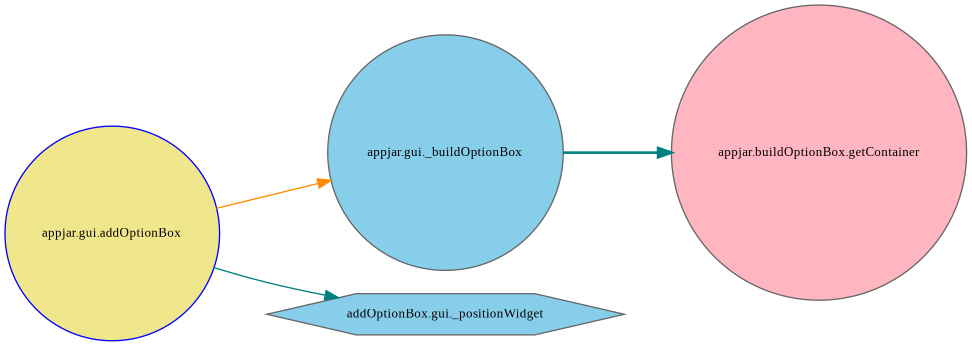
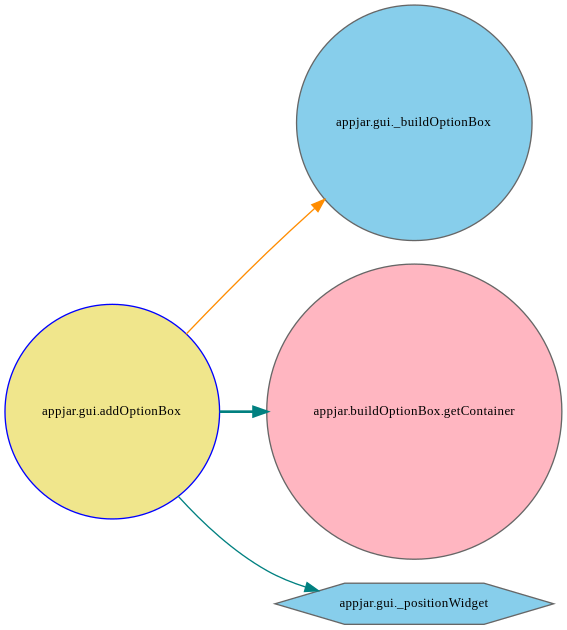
  digraph {
    fontname="Liberation Serif"
    rankdir=LR
    node [color=gray40 fillcolor=skyblue fontname="Liberation Serif" fontsize=10 shape=circle style=filled]
    edge [color=teal fontname="Liberation Serif" fontsize=10 labelfontname=Helvetica labelfontsize=10 style=solid]
    n1 [color=blue fillcolor=khaki fontcolor=black height=0.2 label="appjar.gui.addOptionBox" width=0.4]
    n2 [height=0.2 label="appjar.gui._buildOptionBox" width=0.4]
    n3 [fillcolor=lightpink height=0.2 label="appjar.buildOptionBox.getContainer" width=0.4]
-   n4 [height=0.2 label="addOptionBox.gui._positionWidget" shape=hexagon width=0.4]
+   n4 [height=0.2 label="appjar.gui._positionWidget" shape=hexagon width=0.4]
    n1 -> n2 [color=darkorange]
-   n2 -> n3 [style=bold]
+   n1 -> n3 [style=bold]
    n1 -> n4
  }
